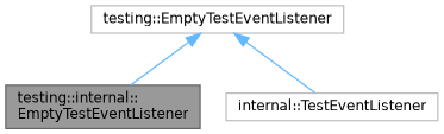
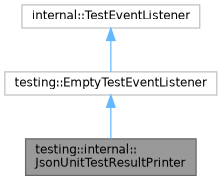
  digraph {
    node [color=grey75 fillcolor=white fontname=Helvetica fontsize=10 shape=box style=filled]
    edge [color=steelblue1 dir=back fontname=Helvetica fontsize=10 labelfontname=Helvetica labelfontsize=10 style=solid]
-   n1 [color=gray40 fillcolor=grey60 fontcolor=black height=0.2 label="testing::internal::\lEmptyTestEventListener" width=0.4]
+   n1 [color=gray40 fillcolor=grey60 fontcolor=black height=0.2 label="testing::internal::\lJsonUnitTestResultPrinter" width=0.4]
    n2 [height=0.2 label="testing::EmptyTestEventListener" width=0.4]
    n3 [height=0.2 label="internal::TestEventListener" width=0.4]
    n2 -> n1
-   n2 -> n3
+   n3 -> n2
  }
